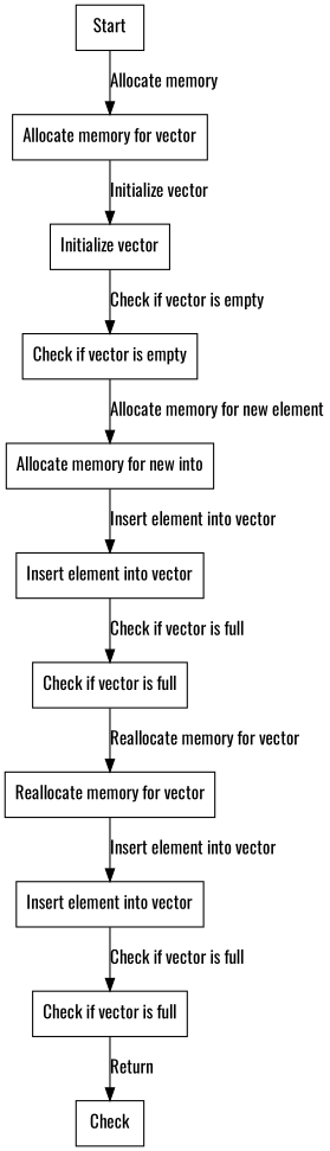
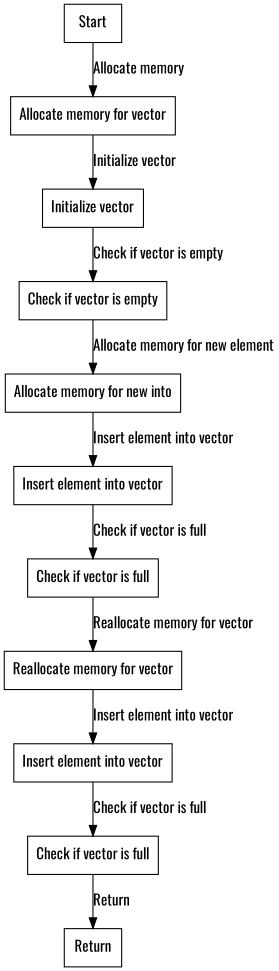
  digraph {
    fontname=Oswald
    node [fontname=Oswald shape=box]
    edge [fontname=Oswald]
    n1 [label=Start]
    n2 [label="Allocate memory for vector"]
    n3 [label="Initialize vector"]
    n4 [label="Check if vector is empty"]
    n5 [label="Allocate memory for new into"]
    n6 [label="Insert element into vector"]
    n7 [label="Check if vector is full"]
    n8 [label="Reallocate memory for vector"]
    n9 [label="Insert element into vector"]
    n10 [label="Check if vector is full"]
-   n11 [label=Check]
+   n11 [label=Return]
    n1 -> n2 [label="Allocate memory"]
    n2 -> n3 [label="Initialize vector"]
    n3 -> n4 [label="Check if vector is empty"]
    n4 -> n5 [label="Allocate memory for new element"]
    n5 -> n6 [label="Insert element into vector"]
    n6 -> n7 [label="Check if vector is full"]
    n7 -> n8 [label="Reallocate memory for vector"]
    n8 -> n9 [label="Insert element into vector"]
    n9 -> n10 [label="Check if vector is full"]
    n10 -> n11 [label=Return]
  }
